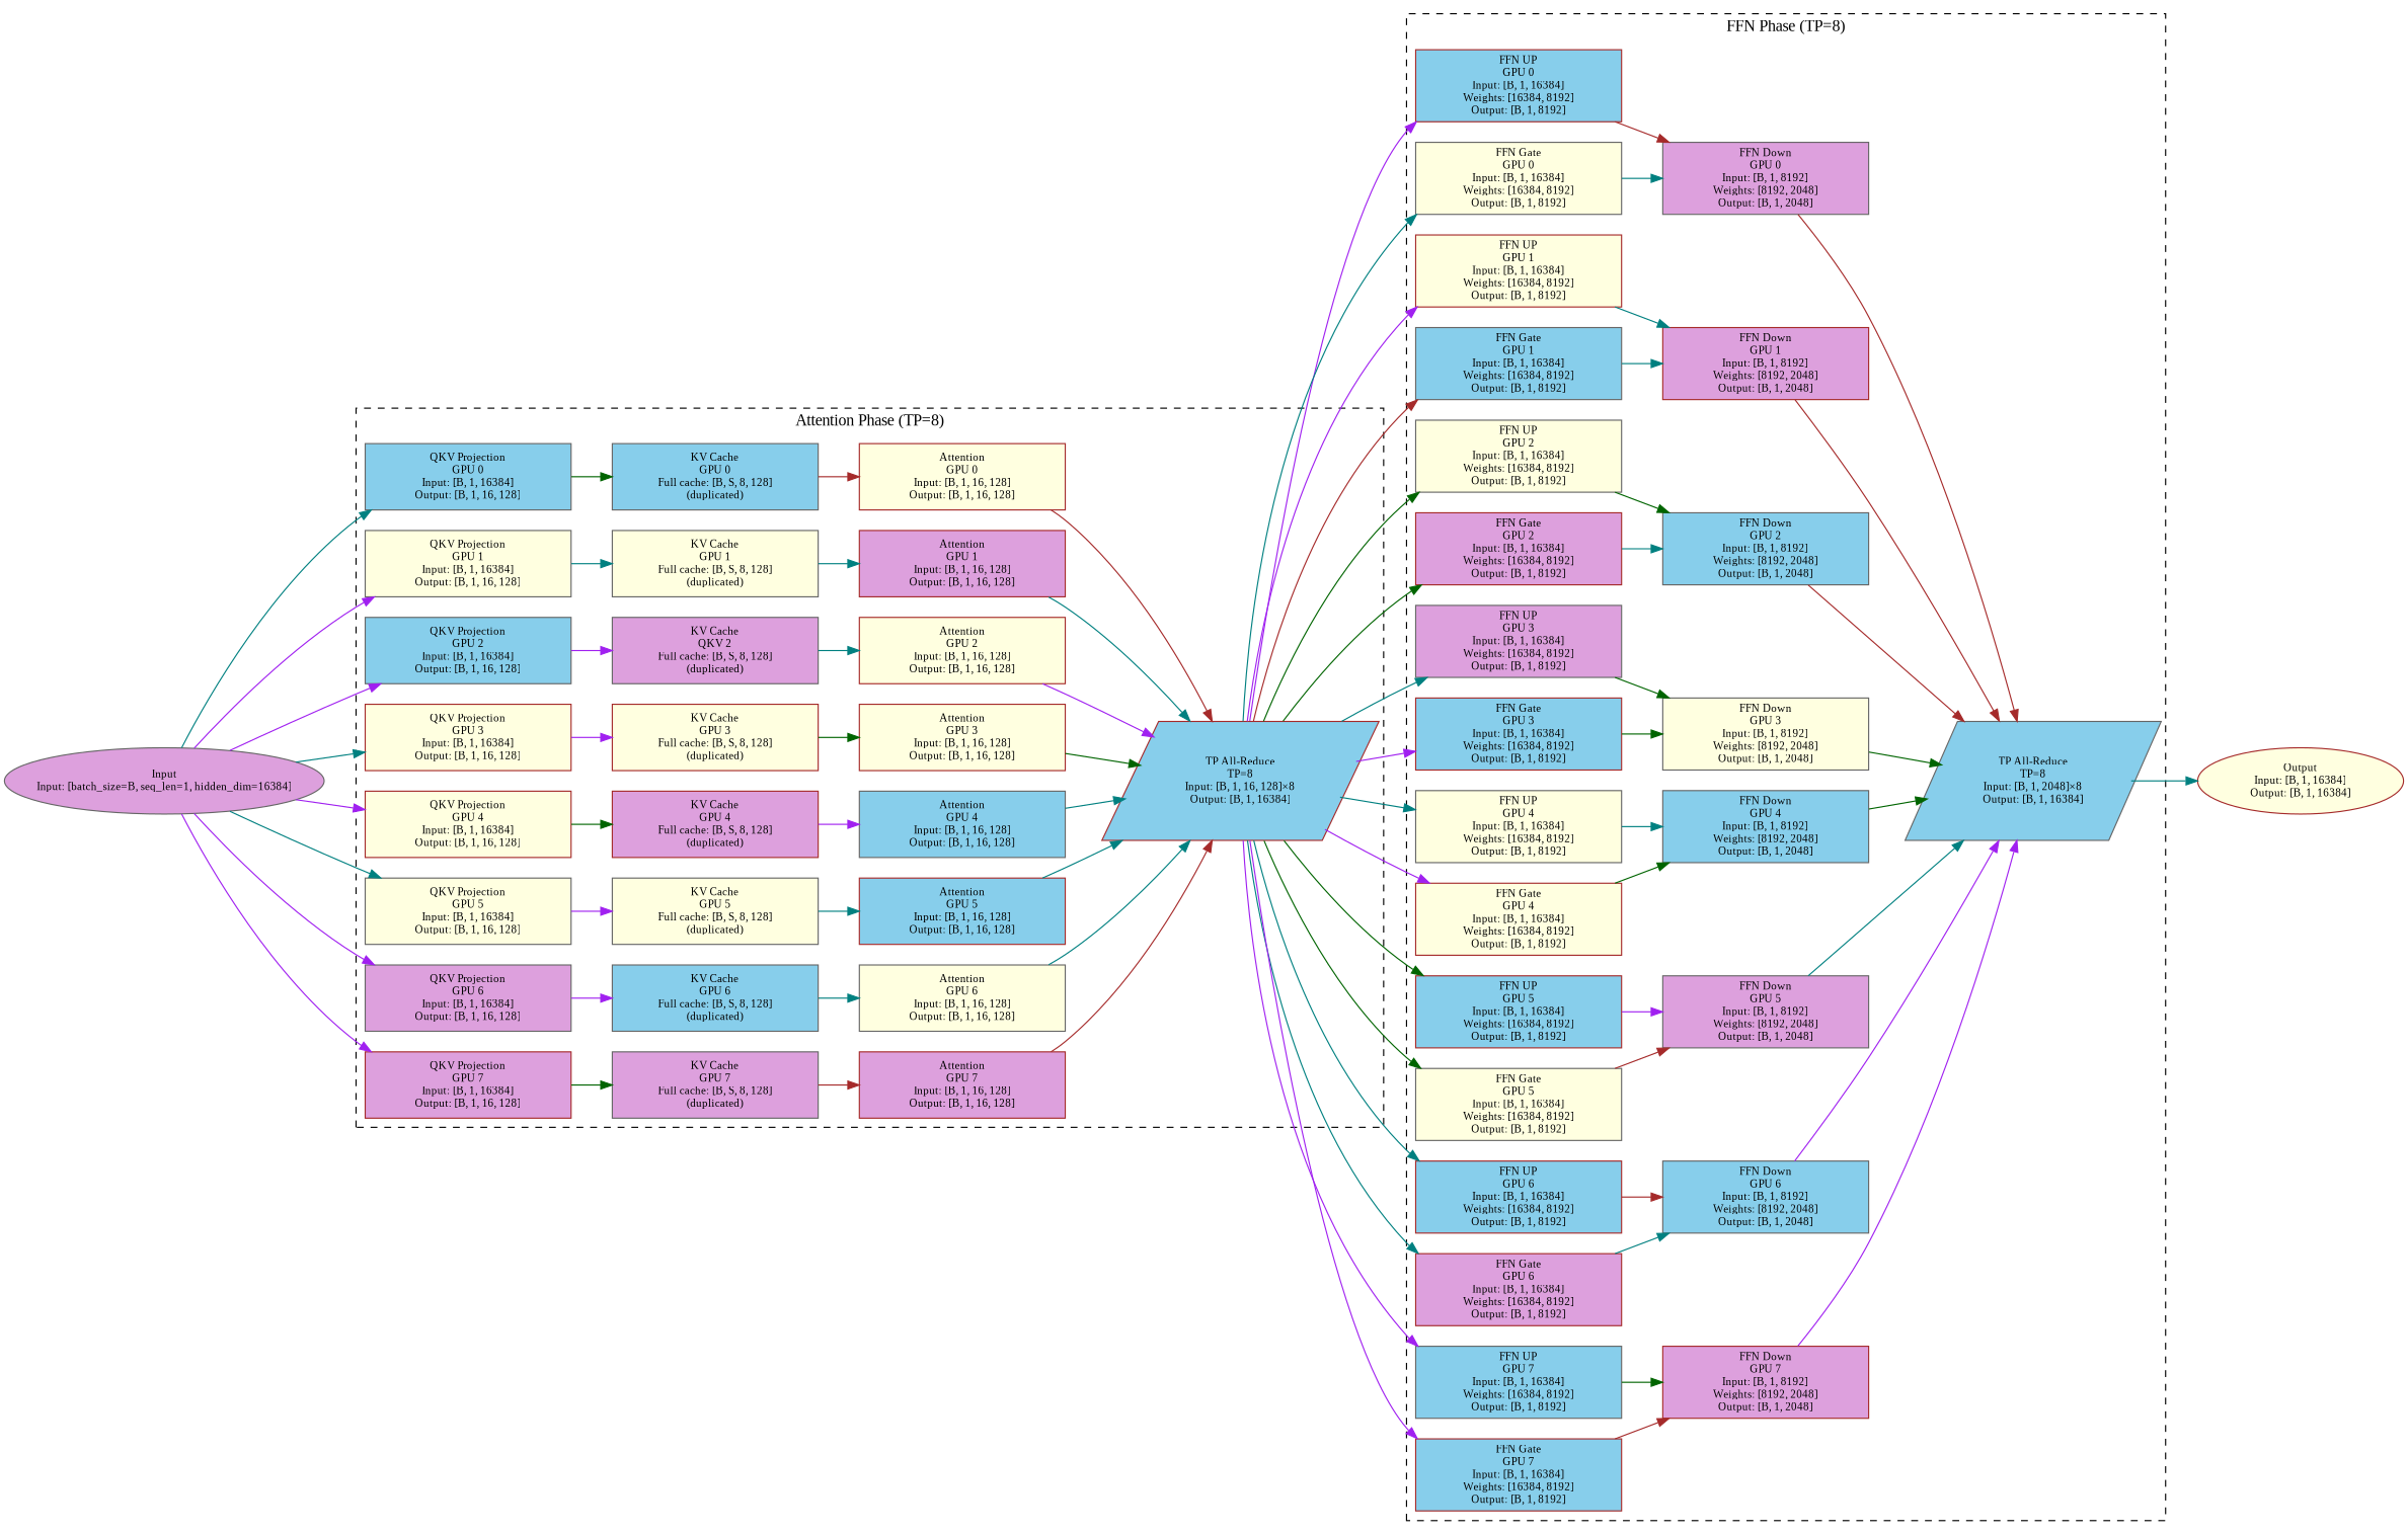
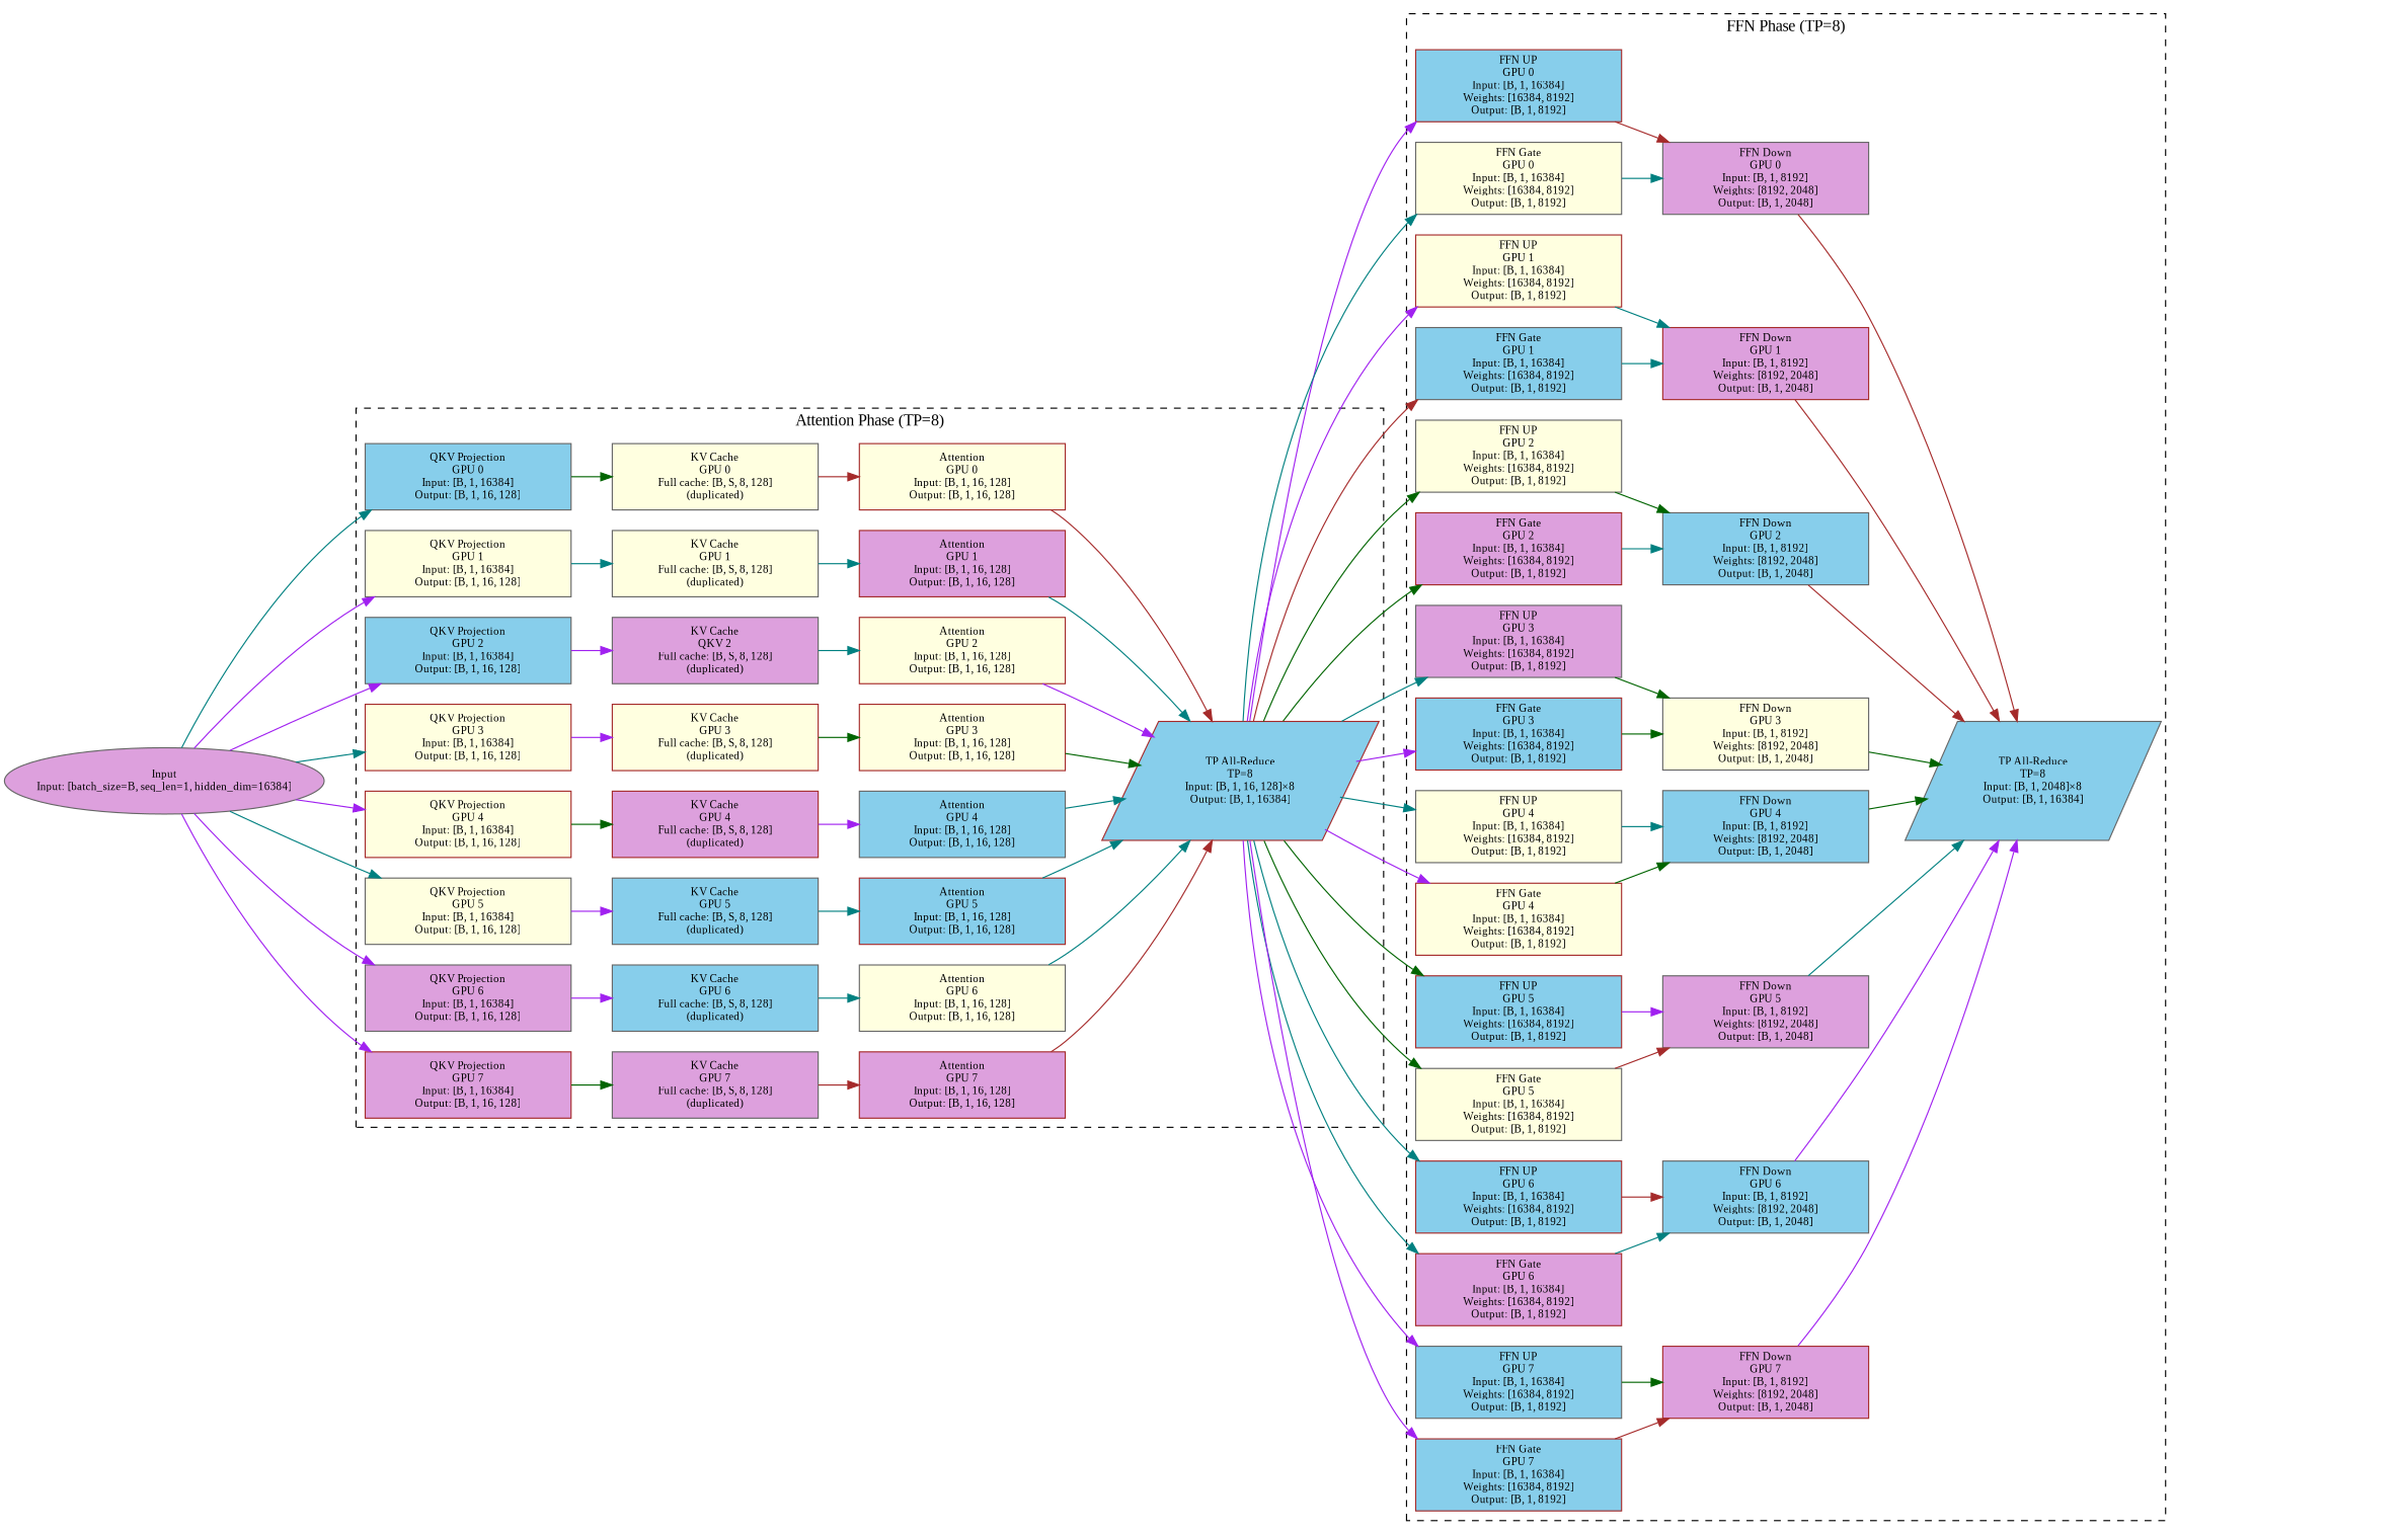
  digraph {
    compound=true
    fontname="Liberation Serif"
    rankdir=LR
    node [color=gray40 fillcolor=lightyellow fontname="Liberation Serif" fontsize=10 shape=rectangle style=filled]
    edge [color=teal fontname="Liberation Serif"]
    n1 [fillcolor=skyblue height=0.8 label="QKV Projection\nGPU 0\nInput: [B, 1, 16384]\nOutput: [B, 1, 16, 128]" width=2.5]
    n2 [height=0.8 label="QKV Projection\nGPU 1\nInput: [B, 1, 16384]\nOutput: [B, 1, 16, 128]" width=2.5]
    n3 [fillcolor=skyblue height=0.8 label="QKV Projection\nGPU 2\nInput: [B, 1, 16384]\nOutput: [B, 1, 16, 128]" width=2.5]
    n4 [color=brown height=0.8 label="QKV Projection\nGPU 3\nInput: [B, 1, 16384]\nOutput: [B, 1, 16, 128]" width=2.5]
    n5 [color=brown height=0.8 label="QKV Projection\nGPU 4\nInput: [B, 1, 16384]\nOutput: [B, 1, 16, 128]" width=2.5]
    n6 [height=0.8 label="QKV Projection\nGPU 5\nInput: [B, 1, 16384]\nOutput: [B, 1, 16, 128]" width=2.5]
    n7 [fillcolor=plum height=0.8 label="QKV Projection\nGPU 6\nInput: [B, 1, 16384]\nOutput: [B, 1, 16, 128]" width=2.5]
    n8 [color=brown fillcolor=plum height=0.8 label="QKV Projection\nGPU 7\nInput: [B, 1, 16384]\nOutput: [B, 1, 16, 128]" width=2.5]
-   n9 [fillcolor=skyblue height=0.8 label="KV Cache\nGPU 0\nFull cache: [B, S, 8, 128]\n(duplicated)" width=2.5]
+   n9 [height=0.8 label="KV Cache\nGPU 0\nFull cache: [B, S, 8, 128]\n(duplicated)" width=2.5]
    n10 [height=0.8 label="KV Cache\nGPU 1\nFull cache: [B, S, 8, 128]\n(duplicated)" width=2.5]
    n11 [fillcolor=plum height=0.8 label="KV Cache\nQKV 2\nFull cache: [B, S, 8, 128]\n(duplicated)" width=2.5]
    n12 [color=brown height=0.8 label="KV Cache\nGPU 3\nFull cache: [B, S, 8, 128]\n(duplicated)" width=2.5]
    n13 [color=brown fillcolor=plum height=0.8 label="KV Cache\nGPU 4\nFull cache: [B, S, 8, 128]\n(duplicated)" width=2.5]
-   n14 [height=0.8 label="KV Cache\nGPU 5\nFull cache: [B, S, 8, 128]\n(duplicated)" width=2.5]
+   n14 [fillcolor=skyblue height=0.8 label="KV Cache\nGPU 5\nFull cache: [B, S, 8, 128]\n(duplicated)" width=2.5]
    n15 [fillcolor=skyblue height=0.8 label="KV Cache\nGPU 6\nFull cache: [B, S, 8, 128]\n(duplicated)" width=2.5]
    n16 [fillcolor=plum height=0.8 label="KV Cache\nGPU 7\nFull cache: [B, S, 8, 128]\n(duplicated)" width=2.5]
    n17 [color=brown height=0.8 label="Attention\nGPU 0\nInput: [B, 1, 16, 128]\nOutput: [B, 1, 16, 128]" width=2.5]
    n18 [color=brown fillcolor=plum height=0.8 label="Attention\nGPU 1\nInput: [B, 1, 16, 128]\nOutput: [B, 1, 16, 128]" width=2.5]
    n19 [color=brown height=0.8 label="Attention\nGPU 2\nInput: [B, 1, 16, 128]\nOutput: [B, 1, 16, 128]" width=2.5]
    n20 [color=brown height=0.8 label="Attention\nGPU 3\nInput: [B, 1, 16, 128]\nOutput: [B, 1, 16, 128]" width=2.5]
    n21 [fillcolor=skyblue height=0.8 label="Attention\nGPU 4\nInput: [B, 1, 16, 128]\nOutput: [B, 1, 16, 128]" width=2.5]
    n22 [color=brown fillcolor=skyblue height=0.8 label="Attention\nGPU 5\nInput: [B, 1, 16, 128]\nOutput: [B, 1, 16, 128]" width=2.5]
    n23 [height=0.8 label="Attention\nGPU 6\nInput: [B, 1, 16, 128]\nOutput: [B, 1, 16, 128]" width=2.5]
    n24 [color=brown fillcolor=plum height=0.8 label="Attention\nGPU 7\nInput: [B, 1, 16, 128]\nOutput: [B, 1, 16, 128]" width=2.5]
    n25 [color=brown fillcolor=skyblue height=0.8 label="TP All-Reduce\nTP=8\nInput: [B, 1, 16, 128]×8\nOutput: [B, 1, 16384]" shape=parallelogram width=2.5]
    n26 [color=brown fillcolor=skyblue height=0.8 label="FFN UP\nGPU 0\nInput: [B, 1, 16384]\nWeights: [16384, 8192]\nOutput: [B, 1, 8192]" width=2.5]
    n27 [height=0.8 label="FFN Gate\nGPU 0\nInput: [B, 1, 16384]\nWeights: [16384, 8192]\nOutput: [B, 1, 8192]" width=2.5]
    n28 [fillcolor=plum height=0.8 label="FFN Down\nGPU 0\nInput: [B, 1, 8192]\nWeights: [8192, 2048]\nOutput: [B, 1, 2048]" width=2.5]
    n29 [color=brown height=0.8 label="FFN UP\nGPU 1\nInput: [B, 1, 16384]\nWeights: [16384, 8192]\nOutput: [B, 1, 8192]" width=2.5]
    n30 [fillcolor=skyblue height=0.8 label="FFN Gate\nGPU 1\nInput: [B, 1, 16384]\nWeights: [16384, 8192]\nOutput: [B, 1, 8192]" width=2.5]
    n31 [color=brown fillcolor=plum height=0.8 label="FFN Down\nGPU 1\nInput: [B, 1, 8192]\nWeights: [8192, 2048]\nOutput: [B, 1, 2048]" width=2.5]
    n32 [height=0.8 label="FFN UP\nGPU 2\nInput: [B, 1, 16384]\nWeights: [16384, 8192]\nOutput: [B, 1, 8192]" width=2.5]
    n33 [color=brown fillcolor=plum height=0.8 label="FFN Gate\nGPU 2\nInput: [B, 1, 16384]\nWeights: [16384, 8192]\nOutput: [B, 1, 8192]" width=2.5]
    n34 [fillcolor=skyblue height=0.8 label="FFN Down\nGPU 2\nInput: [B, 1, 8192]\nWeights: [8192, 2048]\nOutput: [B, 1, 2048]" width=2.5]
    n35 [fillcolor=plum height=0.8 label="FFN UP\nGPU 3\nInput: [B, 1, 16384]\nWeights: [16384, 8192]\nOutput: [B, 1, 8192]" width=2.5]
    n36 [color=brown fillcolor=skyblue height=0.8 label="FFN Gate\nGPU 3\nInput: [B, 1, 16384]\nWeights: [16384, 8192]\nOutput: [B, 1, 8192]" width=2.5]
    n37 [height=0.8 label="FFN Down\nGPU 3\nInput: [B, 1, 8192]\nWeights: [8192, 2048]\nOutput: [B, 1, 2048]" width=2.5]
    n38 [height=0.8 label="FFN UP\nGPU 4\nInput: [B, 1, 16384]\nWeights: [16384, 8192]\nOutput: [B, 1, 8192]" width=2.5]
    n39 [color=brown height=0.8 label="FFN Gate\nGPU 4\nInput: [B, 1, 16384]\nWeights: [16384, 8192]\nOutput: [B, 1, 8192]" width=2.5]
    n40 [fillcolor=skyblue height=0.8 label="FFN Down\nGPU 4\nInput: [B, 1, 8192]\nWeights: [8192, 2048]\nOutput: [B, 1, 2048]" width=2.5]
    n41 [color=brown fillcolor=skyblue height=0.8 label="FFN UP\nGPU 5\nInput: [B, 1, 16384]\nWeights: [16384, 8192]\nOutput: [B, 1, 8192]" width=2.5]
    n42 [height=0.8 label="FFN Gate\nGPU 5\nInput: [B, 1, 16384]\nWeights: [16384, 8192]\nOutput: [B, 1, 8192]" width=2.5]
    n43 [fillcolor=plum height=0.8 label="FFN Down\nGPU 5\nInput: [B, 1, 8192]\nWeights: [8192, 2048]\nOutput: [B, 1, 2048]" width=2.5]
    n44 [color=brown fillcolor=skyblue height=0.8 label="FFN UP\nGPU 6\nInput: [B, 1, 16384]\nWeights: [16384, 8192]\nOutput: [B, 1, 8192]" width=2.5]
    n45 [color=brown fillcolor=plum height=0.8 label="FFN Gate\nGPU 6\nInput: [B, 1, 16384]\nWeights: [16384, 8192]\nOutput: [B, 1, 8192]" width=2.5]
    n46 [fillcolor=skyblue height=0.8 label="FFN Down\nGPU 6\nInput: [B, 1, 8192]\nWeights: [8192, 2048]\nOutput: [B, 1, 2048]" width=2.5]
    n47 [fillcolor=skyblue height=0.8 label="FFN UP\nGPU 7\nInput: [B, 1, 16384]\nWeights: [16384, 8192]\nOutput: [B, 1, 8192]" width=2.5]
    n48 [color=brown fillcolor=skyblue height=0.8 label="FFN Gate\nGPU 7\nInput: [B, 1, 16384]\nWeights: [16384, 8192]\nOutput: [B, 1, 8192]" width=2.5]
    n49 [color=brown fillcolor=plum height=0.8 label="FFN Down\nGPU 7\nInput: [B, 1, 8192]\nWeights: [8192, 2048]\nOutput: [B, 1, 2048]" width=2.5]
    n50 [fillcolor=skyblue height=0.8 label="TP All-Reduce\nTP=8\nInput: [B, 1, 2048]×8\nOutput: [B, 1, 16384]" shape=parallelogram width=2.5]
-   n51 [color=brown height=0.8 label="Output\nInput: [B, 1, 16384]\nOutput: [B, 1, 16384]" shape=ellipse width=2.5]
    n52 [fillcolor=plum height=0.8 label="Input\nInput: [batch_size=B, seq_len=1, hidden_dim=16384]" shape=ellipse width=2.5]
    subgraph cluster_1 {
      label="Attention Phase (TP=8)"
      style=dashed
      n1
      n2
      n3
      n4
      n5
      n6
      n7
      n8
      n9
      n10
      n11
      n12
      n13
      n14
      n15
      n16
      n17
      n18
      n19
      n20
      n21
      n22
      n23
      n24
      n25
    }
    subgraph cluster_2 {
      label="FFN Phase (TP=8)"
      style=dashed
      n26
      n27
      n28
      n29
      n30
      n31
      n32
      n33
      n34
      n35
      n36
      n37
      n38
      n39
      n40
      n41
      n42
      n43
      n44
      n45
      n46
      n47
      n48
      n49
      n50
    }
    n1 -> n9 [color=darkgreen]
    n2 -> n10
    n3 -> n11 [color=purple]
    n4 -> n12 [color=purple]
    n5 -> n13 [color=darkgreen]
    n6 -> n14 [color=purple]
    n7 -> n15 [color=purple]
    n8 -> n16 [color=darkgreen]
    n9 -> n17 [color=brown]
    n10 -> n18
    n11 -> n19
    n12 -> n20 [color=darkgreen]
    n13 -> n21 [color=purple]
    n14 -> n22
    n15 -> n23
    n16 -> n24 [color=brown]
    n17 -> n25 [color=brown]
    n18 -> n25
    n19 -> n25 [color=purple]
    n20 -> n25 [color=darkgreen]
    n21 -> n25
    n22 -> n25
    n23 -> n25
    n24 -> n25 [color=brown]
    n25 -> n26 [color=purple]
    n25 -> n27
    n25 -> n29 [color=purple]
    n25 -> n30 [color=brown]
    n25 -> n32 [color=darkgreen]
    n25 -> n33 [color=darkgreen]
    n25 -> n35
    n25 -> n36 [color=purple]
    n25 -> n38
    n25 -> n39 [color=purple]
    n25 -> n41 [color=darkgreen]
    n25 -> n42 [color=darkgreen]
    n25 -> n44
    n25 -> n45
    n25 -> n47 [color=purple]
    n25 -> n48 [color=purple]
    n26 -> n28 [color=brown]
    n27 -> n28
    n28 -> n50 [color=brown]
    n29 -> n31
    n30 -> n31
    n31 -> n50 [color=brown]
    n32 -> n34 [color=darkgreen]
    n33 -> n34
    n34 -> n50 [color=brown]
    n35 -> n37 [color=darkgreen]
    n36 -> n37 [color=darkgreen]
    n37 -> n50 [color=darkgreen]
    n38 -> n40
    n39 -> n40 [color=darkgreen]
    n40 -> n50 [color=darkgreen]
    n41 -> n43 [color=purple]
    n42 -> n43 [color=brown]
    n43 -> n50
    n44 -> n46 [color=brown]
    n45 -> n46
    n46 -> n50 [color=purple]
    n47 -> n49 [color=darkgreen]
    n48 -> n49 [color=brown]
    n49 -> n50 [color=purple]
-   n50 -> n51
    n52 -> n1
    n52 -> n2 [color=purple]
    n52 -> n3 [color=purple]
    n52 -> n4
    n52 -> n5 [color=purple]
    n52 -> n6
    n52 -> n7 [color=purple]
    n52 -> n8 [color=purple]
  }
